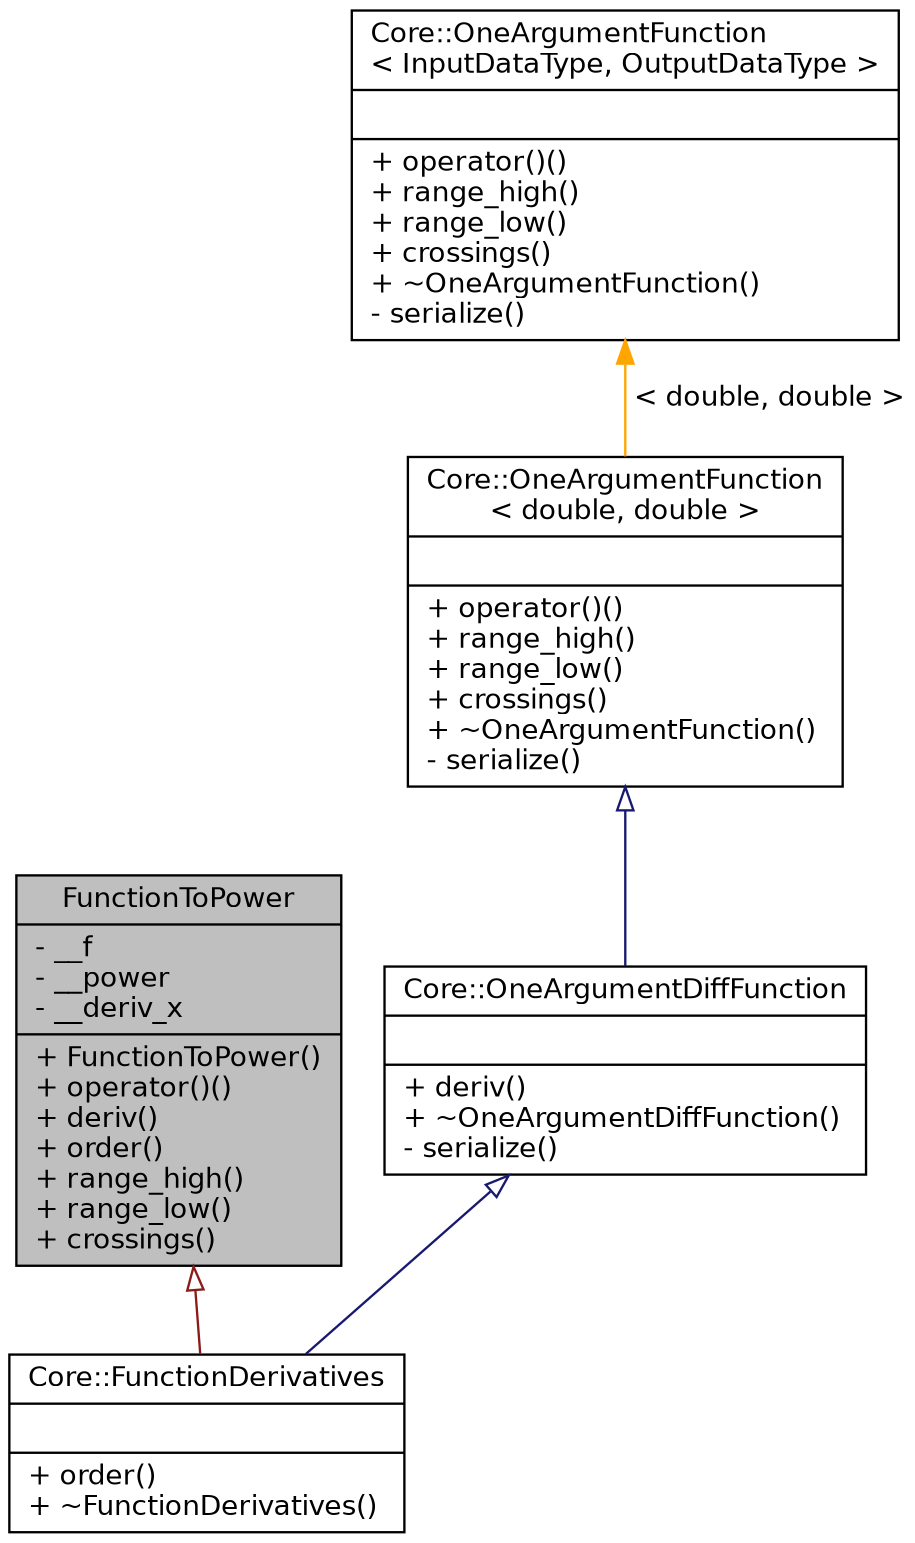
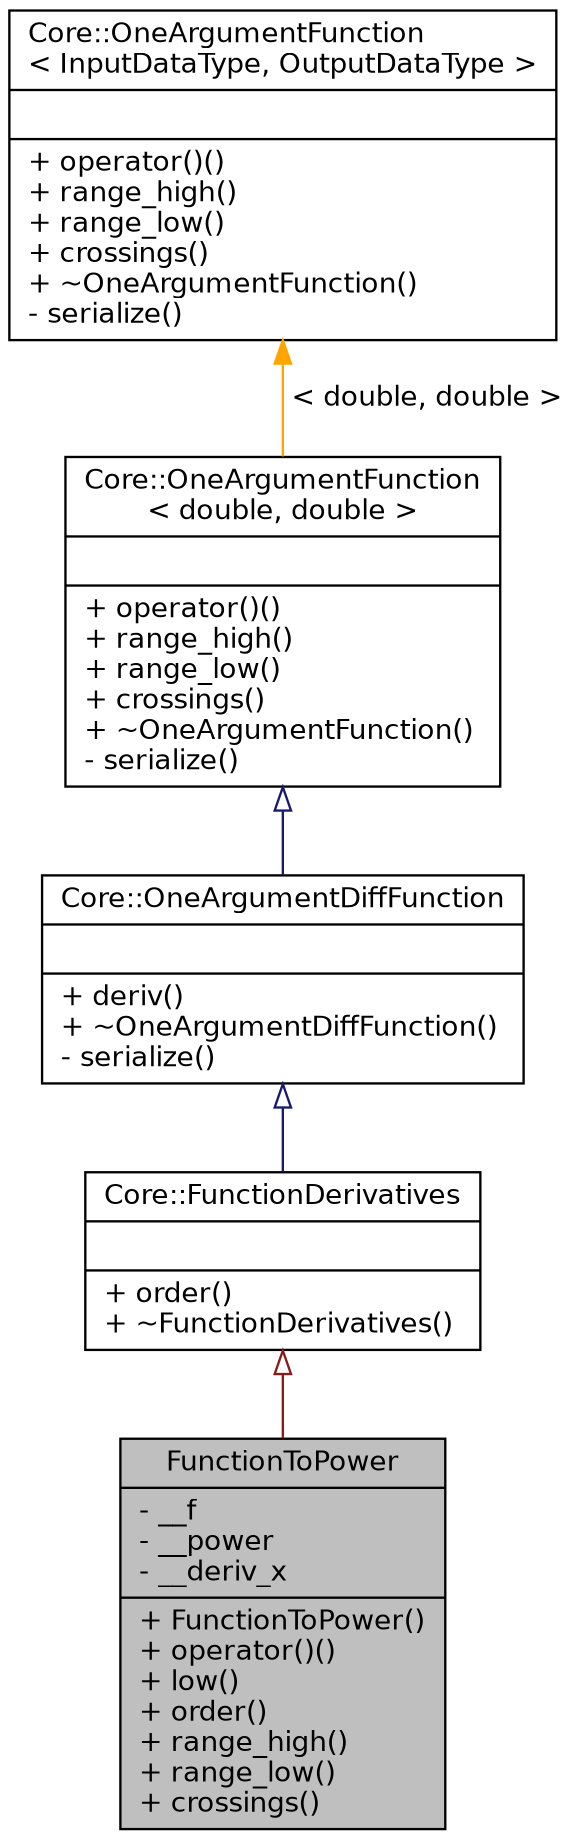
  digraph {
    node [color=black fillcolor=white fontname=Helvetica fontsize=12 shape=record style=filled]
    edge [arrowtail=onormal color=midnightblue dir=back fontname=Helvetica fontsize=12 labelfontname=Helvetica labelfontsize=12 style=solid]
-   n1 [fillcolor=grey75 fontcolor=black height=0.2 label="{FunctionToPower\n|- __f\l- __power\l- __deriv_x\l|+ FunctionToPower()\l+ operator()()\l+ deriv()\l+ order()\l+ range_high()\l+ range_low()\l+ crossings()\l}" width=0.4]
+   n1 [fillcolor=grey75 fontcolor=black height=0.2 label="{FunctionToPower\n|- __f\l- __power\l- __deriv_x\l|+ FunctionToPower()\l+ operator()()\l+ low()\l+ order()\l+ range_high()\l+ range_low()\l+ crossings()\l}" width=0.4]
    n2 [height=0.2 label="{Core::OneArgumentDiffFunction\n||+ deriv()\l+ ~OneArgumentDiffFunction()\l- serialize()\l}" width=0.4]
    n3 [height=0.2 label="{Core::FunctionDerivatives\n||+ order()\l+ ~FunctionDerivatives()\l}" width=0.4]
    n4 [height=0.2 label="{Core::OneArgumentFunction\l\< double, double \>\n||+ operator()()\l+ range_high()\l+ range_low()\l+ crossings()\l+ ~OneArgumentFunction()\l- serialize()\l}" width=0.4]
    n5 [height=0.2 label="{Core::OneArgumentFunction\l\< InputDataType, OutputDataType \>\n||+ operator()()\l+ range_high()\l+ range_low()\l+ crossings()\l+ ~OneArgumentFunction()\l- serialize()\l}" width=0.4]
    n2 -> n3
-   n1 -> n3 [color=firebrick4]
+   n3 -> n1 [color=firebrick4]
    n4 -> n2
    n5 -> n4 [color=orange label=" \< double, double \>" arrowtail=""]
  }
